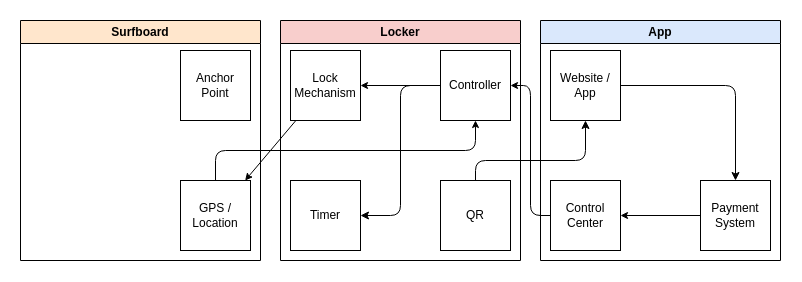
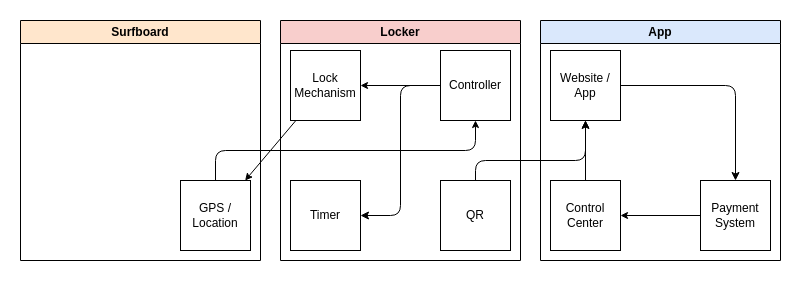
  <mxCell id="0" />
  <mxCell id="1" parent="0" />
  <mxCell id="2" value="Surfboard" style="swimlane;whiteSpace=wrap;html=1;fillColor=#ffe6cc;strokeColor=#000000;" parent="1" vertex="1"><mxGeometry x="20" y="20" width="240" height="240" as="geometry"><mxRectangle x="120" y="120" width="90" height="30" as="alternateBounds" /></mxGeometry></mxCell>
  <mxCell id="3" value="GPS / Location" style="whiteSpace=wrap;html=1;aspect=fixed;" parent="2" vertex="1"><mxGeometry x="160" y="160" width="70" height="70" as="geometry" /></mxCell>
- <mxCell id="4" value="Anchor Point" style="whiteSpace=wrap;html=1;aspect=fixed;" parent="2" vertex="1"><mxGeometry x="160" y="30" width="70" height="70" as="geometry" /></mxCell>
  <mxCell id="5" value="Locker" style="swimlane;whiteSpace=wrap;html=1;startSize=23;fillColor=#f8cecc;strokeColor=#000000;" parent="1" vertex="1"><mxGeometry x="280" y="20" width="240" height="240" as="geometry" /></mxCell>
  <mxCell id="6" value="Lock Mechanism" style="whiteSpace=wrap;html=1;aspect=fixed;" parent="5" vertex="1"><mxGeometry x="10" y="30" width="70" height="70" as="geometry" /></mxCell>
  <mxCell id="7" style="edgeStyle=orthogonalEdgeStyle;rounded=0;orthogonalLoop=1;jettySize=auto;html=1;entryX=1;entryY=0.5;entryDx=0;entryDy=0;endSize=5;" parent="5" source="8" target="6" edge="1"><mxGeometry relative="1" as="geometry" /></mxCell>
  <mxCell id="8" value="Controller" style="whiteSpace=wrap;html=1;aspect=fixed;" parent="5" vertex="1"><mxGeometry x="160" y="30" width="70" height="70" as="geometry" /></mxCell>
  <mxCell id="9" value="QR" style="rounded=0;whiteSpace=wrap;html=1;" parent="5" vertex="1"><mxGeometry x="160" y="160" width="70" height="70" as="geometry" /></mxCell>
  <mxCell id="10" value="Timer" style="rounded=0;whiteSpace=wrap;html=1;" parent="5" vertex="1"><mxGeometry x="10" y="160" width="70" height="70" as="geometry" /></mxCell>
  <mxCell id="11" style="edgeStyle=orthogonalEdgeStyle;rounded=1;orthogonalLoop=1;jettySize=auto;html=1;entryX=1;entryY=0.5;entryDx=0;entryDy=0;curved=0;" parent="5" source="8" target="10" edge="1"><mxGeometry relative="1" as="geometry"><Array as="points"><mxPoint x="120" y="65" /><mxPoint x="120" y="195" /></Array></mxGeometry></mxCell>
  <mxCell id="12" value="App" style="swimlane;whiteSpace=wrap;html=1;startSize=23;fillColor=#dae8fc;strokeColor=#000000;" parent="1" vertex="1"><mxGeometry x="540" y="20" width="240" height="240" as="geometry" /></mxCell>
  <mxCell id="13" style="edgeStyle=orthogonalEdgeStyle;rounded=0;orthogonalLoop=1;jettySize=auto;html=1;endSize=5;" parent="12" source="14" target="15" edge="1"><mxGeometry relative="1" as="geometry" /></mxCell>
  <mxCell id="14" value="Payment System" style="whiteSpace=wrap;html=1;aspect=fixed;" parent="12" vertex="1"><mxGeometry x="160" y="160" width="70" height="70" as="geometry" /></mxCell>
  <mxCell id="15" value="Control Center" style="whiteSpace=wrap;html=1;aspect=fixed;" parent="12" vertex="1"><mxGeometry x="10" y="160" width="70" height="70" as="geometry" /></mxCell>
  <mxCell id="16" style="edgeStyle=orthogonalEdgeStyle;rounded=1;orthogonalLoop=1;jettySize=auto;html=1;curved=0;" parent="12" source="17" target="14" edge="1"><mxGeometry relative="1" as="geometry" /></mxCell>
  <mxCell id="17" value="Website / App" style="whiteSpace=wrap;html=1;aspect=fixed;" parent="12" vertex="1"><mxGeometry x="10" y="30" width="70" height="70" as="geometry" /></mxCell>
  <mxCell id="18" style="rounded=1;orthogonalLoop=1;jettySize=auto;html=1;startArrow=none;startFill=0;curved=0;endSize=5;startSize=6;" parent="1" source="6" target="3" edge="1"><mxGeometry relative="1" as="geometry" /></mxCell>
- <mxCell id="19" style="edgeStyle=orthogonalEdgeStyle;rounded=1;orthogonalLoop=1;jettySize=auto;html=1;entryX=1;entryY=0.5;entryDx=0;entryDy=0;curved=0;endSize=5;" parent="1" source="15" target="8" edge="1"><mxGeometry relative="1" as="geometry" /></mxCell>
+ <mxCell id="19" style="edgeStyle=orthogonalEdgeStyle;rounded=1;orthogonalLoop=1;jettySize=auto;html=1;curved=0;endSize=5;" parent="1" source="15" target="17" edge="1"><mxGeometry relative="1" as="geometry" /></mxCell>
  <mxCell id="20" style="edgeStyle=orthogonalEdgeStyle;rounded=1;orthogonalLoop=1;jettySize=auto;html=1;entryX=0.5;entryY=1;entryDx=0;entryDy=0;curved=0;endSize=5;" parent="1" source="3" target="8" edge="1"><mxGeometry relative="1" as="geometry"><Array as="points"><mxPoint x="215" y="150" /><mxPoint x="475" y="150" /></Array></mxGeometry></mxCell>
  <mxCell id="21" style="edgeStyle=orthogonalEdgeStyle;rounded=1;orthogonalLoop=1;jettySize=auto;html=1;entryX=0.5;entryY=1;entryDx=0;entryDy=0;curved=0;exitX=0.5;exitY=0;exitDx=0;exitDy=0;" parent="1" source="9" target="17" edge="1"><mxGeometry relative="1" as="geometry"><Array as="points"><mxPoint x="475" y="160" /><mxPoint x="585" y="160" /></Array></mxGeometry></mxCell>
